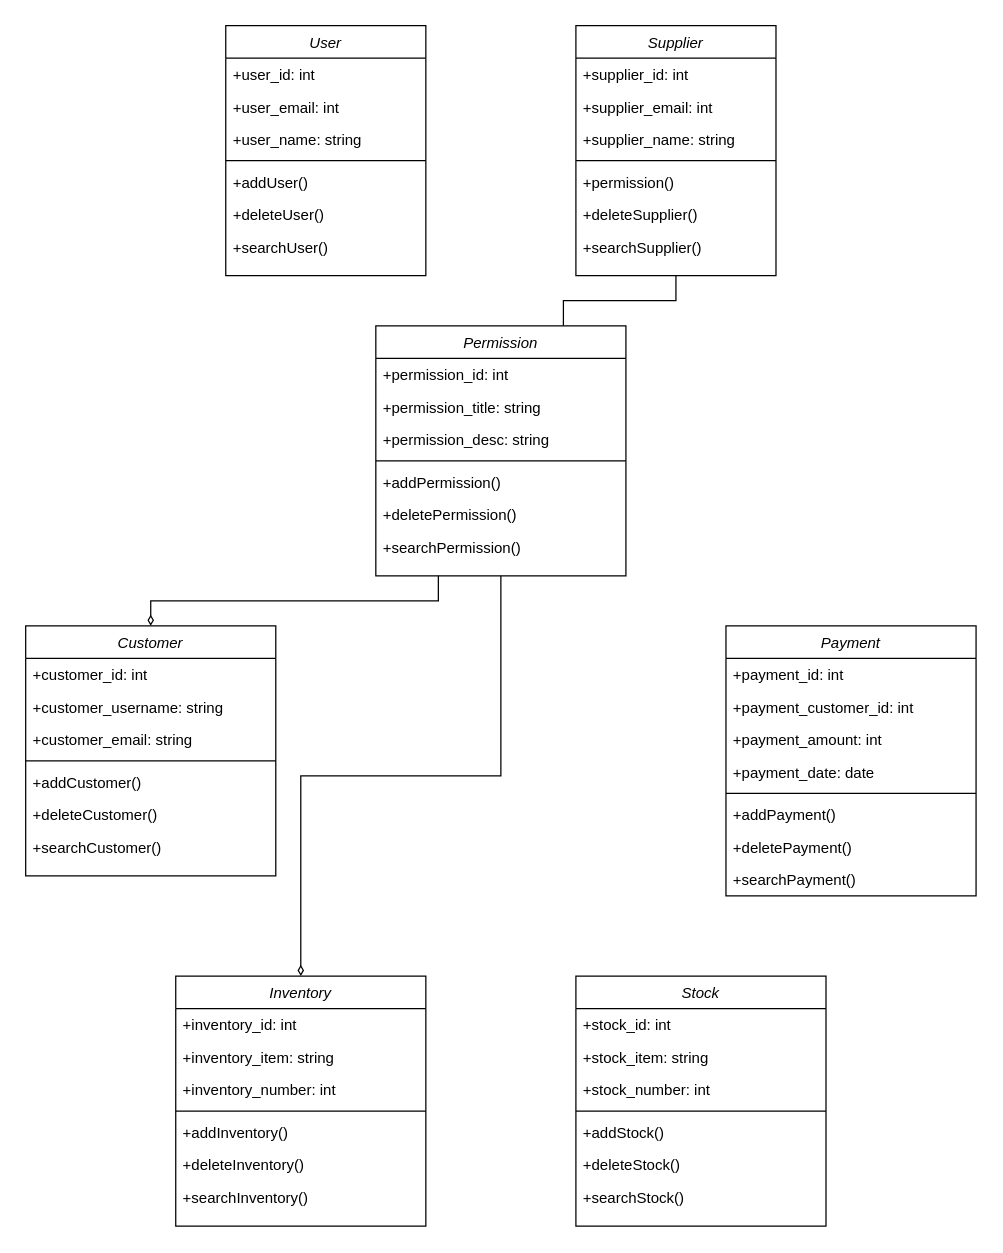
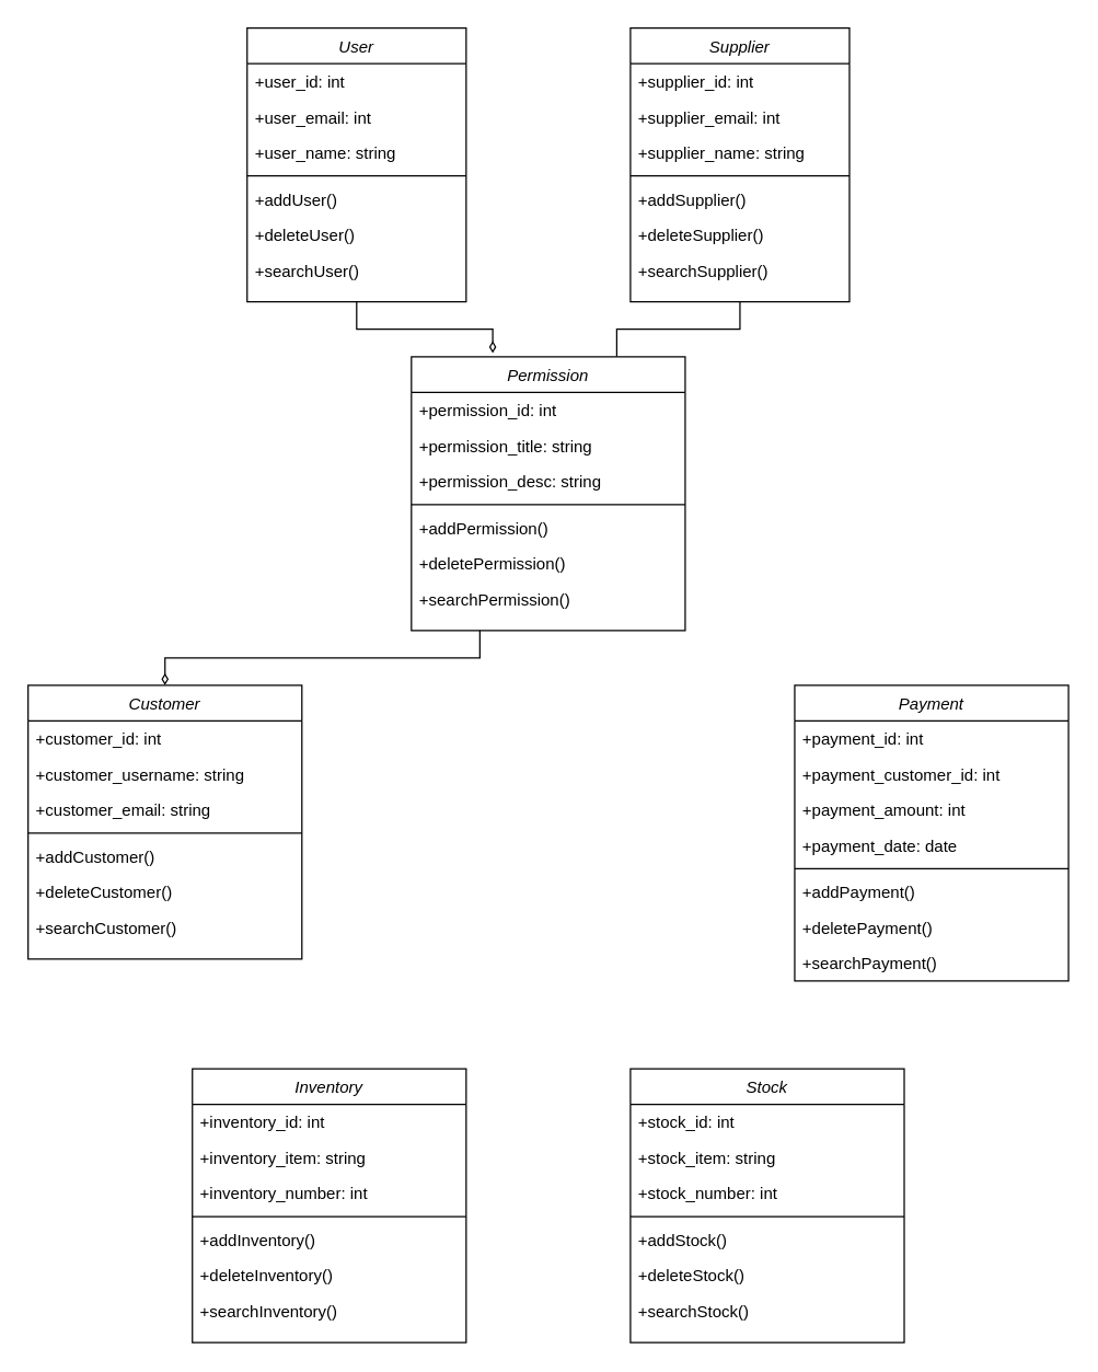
  <mxCell id="0" />
  <mxCell id="1" parent="0" />
+ <mxCell id="2" style="edgeStyle=orthogonalEdgeStyle;rounded=0;orthogonalLoop=1;jettySize=auto;html=1;exitX=0.5;exitY=1;exitDx=0;exitDy=0;entryX=0.297;entryY=-0.013;entryDx=0;entryDy=0;entryPerimeter=0;endArrow=diamondThin;endFill=0;" edge="1" parent="1" source="3" target="22"><mxGeometry relative="1" as="geometry" /></mxCell>
  <mxCell id="3" value="User" style="swimlane;fontStyle=2;align=center;verticalAlign=top;childLayout=stackLayout;horizontal=1;startSize=26;horizontalStack=0;resizeParent=1;resizeLast=0;collapsible=1;marginBottom=0;rounded=0;shadow=0;strokeWidth=1;" parent="1" vertex="1"><mxGeometry x="180" y="20" width="160" height="200" as="geometry"><mxRectangle x="230" y="140" width="160" height="26" as="alternateBounds" /></mxGeometry></mxCell>
  <mxCell id="4" value="+user_id: int" style="text;align=left;verticalAlign=top;spacingLeft=4;spacingRight=4;overflow=hidden;rotatable=0;points=[[0,0.5],[1,0.5]];portConstraint=eastwest;" parent="3" vertex="1"><mxGeometry y="26" width="160" height="26" as="geometry" /></mxCell>
  <mxCell id="5" value="+user_email: int" style="text;align=left;verticalAlign=top;spacingLeft=4;spacingRight=4;overflow=hidden;rotatable=0;points=[[0,0.5],[1,0.5]];portConstraint=eastwest;rounded=0;shadow=0;html=0;" parent="3" vertex="1"><mxGeometry y="52" width="160" height="26" as="geometry" /></mxCell>
  <mxCell id="6" value="+user_name: string" style="text;align=left;verticalAlign=top;spacingLeft=4;spacingRight=4;overflow=hidden;rotatable=0;points=[[0,0.5],[1,0.5]];portConstraint=eastwest;rounded=0;shadow=0;html=0;" parent="3" vertex="1"><mxGeometry y="78" width="160" height="26" as="geometry" /></mxCell>
  <mxCell id="7" value="" style="line;html=1;strokeWidth=1;align=left;verticalAlign=middle;spacingTop=-1;spacingLeft=3;spacingRight=3;rotatable=0;labelPosition=right;points=[];portConstraint=eastwest;" parent="3" vertex="1"><mxGeometry y="104" width="160" height="8" as="geometry" /></mxCell>
  <mxCell id="8" value="+addUser()" style="text;align=left;verticalAlign=top;spacingLeft=4;spacingRight=4;overflow=hidden;rotatable=0;points=[[0,0.5],[1,0.5]];portConstraint=eastwest;" parent="3" vertex="1"><mxGeometry y="112" width="160" height="26" as="geometry" /></mxCell>
  <mxCell id="9" value="+deleteUser()" style="text;align=left;verticalAlign=top;spacingLeft=4;spacingRight=4;overflow=hidden;rotatable=0;points=[[0,0.5],[1,0.5]];portConstraint=eastwest;" vertex="1" parent="3"><mxGeometry y="138" width="160" height="26" as="geometry" /></mxCell>
  <mxCell id="10" value="+searchUser()" style="text;align=left;verticalAlign=top;spacingLeft=4;spacingRight=4;overflow=hidden;rotatable=0;points=[[0,0.5],[1,0.5]];portConstraint=eastwest;" vertex="1" parent="3"><mxGeometry y="164" width="160" height="26" as="geometry" /></mxCell>
  <mxCell id="11" style="edgeStyle=orthogonalEdgeStyle;rounded=0;orthogonalLoop=1;jettySize=auto;html=1;exitX=0.5;exitY=1;exitDx=0;exitDy=0;entryX=0.75;entryY=0;entryDx=0;entryDy=0;endArrow=none;endFill=0;" edge="1" parent="1" source="12" target="22"><mxGeometry relative="1" as="geometry" /></mxCell>
  <mxCell id="12" value="Supplier" style="swimlane;fontStyle=2;align=center;verticalAlign=top;childLayout=stackLayout;horizontal=1;startSize=26;horizontalStack=0;resizeParent=1;resizeLast=0;collapsible=1;marginBottom=0;rounded=0;shadow=0;strokeWidth=1;" vertex="1" parent="1"><mxGeometry x="460" y="20" width="160" height="200" as="geometry"><mxRectangle x="230" y="140" width="160" height="26" as="alternateBounds" /></mxGeometry></mxCell>
  <mxCell id="13" value="+supplier_id: int" style="text;align=left;verticalAlign=top;spacingLeft=4;spacingRight=4;overflow=hidden;rotatable=0;points=[[0,0.5],[1,0.5]];portConstraint=eastwest;" vertex="1" parent="12"><mxGeometry y="26" width="160" height="26" as="geometry" /></mxCell>
  <mxCell id="14" value="+supplier_email: int" style="text;align=left;verticalAlign=top;spacingLeft=4;spacingRight=4;overflow=hidden;rotatable=0;points=[[0,0.5],[1,0.5]];portConstraint=eastwest;rounded=0;shadow=0;html=0;" vertex="1" parent="12"><mxGeometry y="52" width="160" height="26" as="geometry" /></mxCell>
  <mxCell id="15" value="+supplier_name: string" style="text;align=left;verticalAlign=top;spacingLeft=4;spacingRight=4;overflow=hidden;rotatable=0;points=[[0,0.5],[1,0.5]];portConstraint=eastwest;rounded=0;shadow=0;html=0;" vertex="1" parent="12"><mxGeometry y="78" width="160" height="26" as="geometry" /></mxCell>
  <mxCell id="16" value="" style="line;html=1;strokeWidth=1;align=left;verticalAlign=middle;spacingTop=-1;spacingLeft=3;spacingRight=3;rotatable=0;labelPosition=right;points=[];portConstraint=eastwest;" vertex="1" parent="12"><mxGeometry y="104" width="160" height="8" as="geometry" /></mxCell>
- <mxCell id="17" value="+permission()" style="text;align=left;verticalAlign=top;spacingLeft=4;spacingRight=4;overflow=hidden;rotatable=0;points=[[0,0.5],[1,0.5]];portConstraint=eastwest;" vertex="1" parent="12"><mxGeometry y="112" width="160" height="26" as="geometry" /></mxCell>
+ <mxCell id="17" value="+addSupplier()" style="text;align=left;verticalAlign=top;spacingLeft=4;spacingRight=4;overflow=hidden;rotatable=0;points=[[0,0.5],[1,0.5]];portConstraint=eastwest;" vertex="1" parent="12"><mxGeometry y="112" width="160" height="26" as="geometry" /></mxCell>
  <mxCell id="18" value="+deleteSupplier()" style="text;align=left;verticalAlign=top;spacingLeft=4;spacingRight=4;overflow=hidden;rotatable=0;points=[[0,0.5],[1,0.5]];portConstraint=eastwest;" vertex="1" parent="12"><mxGeometry y="138" width="160" height="26" as="geometry" /></mxCell>
  <mxCell id="19" value="+searchSupplier()" style="text;align=left;verticalAlign=top;spacingLeft=4;spacingRight=4;overflow=hidden;rotatable=0;points=[[0,0.5],[1,0.5]];portConstraint=eastwest;" vertex="1" parent="12"><mxGeometry y="164" width="160" height="26" as="geometry" /></mxCell>
  <mxCell id="20" style="edgeStyle=orthogonalEdgeStyle;rounded=0;orthogonalLoop=1;jettySize=auto;html=1;exitX=0.25;exitY=1;exitDx=0;exitDy=0;entryX=0.5;entryY=0;entryDx=0;entryDy=0;endArrow=diamondThin;endFill=0;" edge="1" parent="1" source="22" target="30"><mxGeometry relative="1" as="geometry" /></mxCell>
- <mxCell id="21" style="edgeStyle=orthogonalEdgeStyle;rounded=0;orthogonalLoop=1;jettySize=auto;html=1;exitX=0.5;exitY=1;exitDx=0;exitDy=0;endArrow=diamondThin;endFill=0;" edge="1" parent="1" source="22" target="47"><mxGeometry relative="1" as="geometry" /></mxCell>
  <mxCell id="22" value="Permission" style="swimlane;fontStyle=2;align=center;verticalAlign=top;childLayout=stackLayout;horizontal=1;startSize=26;horizontalStack=0;resizeParent=1;resizeLast=0;collapsible=1;marginBottom=0;rounded=0;shadow=0;strokeWidth=1;" vertex="1" parent="1"><mxGeometry x="300" y="260" width="200" height="200" as="geometry"><mxRectangle x="230" y="140" width="160" height="26" as="alternateBounds" /></mxGeometry></mxCell>
  <mxCell id="23" value="+permission_id: int" style="text;align=left;verticalAlign=top;spacingLeft=4;spacingRight=4;overflow=hidden;rotatable=0;points=[[0,0.5],[1,0.5]];portConstraint=eastwest;" vertex="1" parent="22"><mxGeometry y="26" width="200" height="26" as="geometry" /></mxCell>
  <mxCell id="24" value="+permission_title: string" style="text;align=left;verticalAlign=top;spacingLeft=4;spacingRight=4;overflow=hidden;rotatable=0;points=[[0,0.5],[1,0.5]];portConstraint=eastwest;rounded=0;shadow=0;html=0;" vertex="1" parent="22"><mxGeometry y="52" width="200" height="26" as="geometry" /></mxCell>
  <mxCell id="25" value="+permission_desc: string" style="text;align=left;verticalAlign=top;spacingLeft=4;spacingRight=4;overflow=hidden;rotatable=0;points=[[0,0.5],[1,0.5]];portConstraint=eastwest;rounded=0;shadow=0;html=0;" vertex="1" parent="22"><mxGeometry y="78" width="200" height="26" as="geometry" /></mxCell>
  <mxCell id="26" value="" style="line;html=1;strokeWidth=1;align=left;verticalAlign=middle;spacingTop=-1;spacingLeft=3;spacingRight=3;rotatable=0;labelPosition=right;points=[];portConstraint=eastwest;" vertex="1" parent="22"><mxGeometry y="104" width="200" height="8" as="geometry" /></mxCell>
  <mxCell id="27" value="+addPermission()" style="text;align=left;verticalAlign=top;spacingLeft=4;spacingRight=4;overflow=hidden;rotatable=0;points=[[0,0.5],[1,0.5]];portConstraint=eastwest;" vertex="1" parent="22"><mxGeometry y="112" width="200" height="26" as="geometry" /></mxCell>
  <mxCell id="28" value="+deletePermission()" style="text;align=left;verticalAlign=top;spacingLeft=4;spacingRight=4;overflow=hidden;rotatable=0;points=[[0,0.5],[1,0.5]];portConstraint=eastwest;" vertex="1" parent="22"><mxGeometry y="138" width="200" height="26" as="geometry" /></mxCell>
  <mxCell id="29" value="+searchPermission()" style="text;align=left;verticalAlign=top;spacingLeft=4;spacingRight=4;overflow=hidden;rotatable=0;points=[[0,0.5],[1,0.5]];portConstraint=eastwest;" vertex="1" parent="22"><mxGeometry y="164" width="200" height="26" as="geometry" /></mxCell>
  <mxCell id="30" value="Customer" style="swimlane;fontStyle=2;align=center;verticalAlign=top;childLayout=stackLayout;horizontal=1;startSize=26;horizontalStack=0;resizeParent=1;resizeLast=0;collapsible=1;marginBottom=0;rounded=0;shadow=0;strokeWidth=1;" vertex="1" parent="1"><mxGeometry x="20" y="500" width="200" height="200" as="geometry"><mxRectangle x="230" y="140" width="160" height="26" as="alternateBounds" /></mxGeometry></mxCell>
  <mxCell id="31" value="+customer_id: int" style="text;align=left;verticalAlign=top;spacingLeft=4;spacingRight=4;overflow=hidden;rotatable=0;points=[[0,0.5],[1,0.5]];portConstraint=eastwest;" vertex="1" parent="30"><mxGeometry y="26" width="200" height="26" as="geometry" /></mxCell>
  <mxCell id="32" value="+customer_username: string" style="text;align=left;verticalAlign=top;spacingLeft=4;spacingRight=4;overflow=hidden;rotatable=0;points=[[0,0.5],[1,0.5]];portConstraint=eastwest;rounded=0;shadow=0;html=0;" vertex="1" parent="30"><mxGeometry y="52" width="200" height="26" as="geometry" /></mxCell>
  <mxCell id="33" value="+customer_email: string" style="text;align=left;verticalAlign=top;spacingLeft=4;spacingRight=4;overflow=hidden;rotatable=0;points=[[0,0.5],[1,0.5]];portConstraint=eastwest;rounded=0;shadow=0;html=0;" vertex="1" parent="30"><mxGeometry y="78" width="200" height="26" as="geometry" /></mxCell>
  <mxCell id="34" value="" style="line;html=1;strokeWidth=1;align=left;verticalAlign=middle;spacingTop=-1;spacingLeft=3;spacingRight=3;rotatable=0;labelPosition=right;points=[];portConstraint=eastwest;" vertex="1" parent="30"><mxGeometry y="104" width="200" height="8" as="geometry" /></mxCell>
  <mxCell id="35" value="+addCustomer()" style="text;align=left;verticalAlign=top;spacingLeft=4;spacingRight=4;overflow=hidden;rotatable=0;points=[[0,0.5],[1,0.5]];portConstraint=eastwest;" vertex="1" parent="30"><mxGeometry y="112" width="200" height="26" as="geometry" /></mxCell>
  <mxCell id="36" value="+deleteCustomer()" style="text;align=left;verticalAlign=top;spacingLeft=4;spacingRight=4;overflow=hidden;rotatable=0;points=[[0,0.5],[1,0.5]];portConstraint=eastwest;" vertex="1" parent="30"><mxGeometry y="138" width="200" height="26" as="geometry" /></mxCell>
  <mxCell id="37" value="+searchCustomer()" style="text;align=left;verticalAlign=top;spacingLeft=4;spacingRight=4;overflow=hidden;rotatable=0;points=[[0,0.5],[1,0.5]];portConstraint=eastwest;" vertex="1" parent="30"><mxGeometry y="164" width="200" height="26" as="geometry" /></mxCell>
  <mxCell id="38" value="Payment" style="swimlane;fontStyle=2;align=center;verticalAlign=top;childLayout=stackLayout;horizontal=1;startSize=26;horizontalStack=0;resizeParent=1;resizeLast=0;collapsible=1;marginBottom=0;rounded=0;shadow=0;strokeWidth=1;" vertex="1" parent="1"><mxGeometry x="580" y="500" width="200" height="216" as="geometry"><mxRectangle x="230" y="140" width="160" height="26" as="alternateBounds" /></mxGeometry></mxCell>
  <mxCell id="39" value="+payment_id: int" style="text;align=left;verticalAlign=top;spacingLeft=4;spacingRight=4;overflow=hidden;rotatable=0;points=[[0,0.5],[1,0.5]];portConstraint=eastwest;" vertex="1" parent="38"><mxGeometry y="26" width="200" height="26" as="geometry" /></mxCell>
  <mxCell id="40" value="+payment_customer_id: int" style="text;align=left;verticalAlign=top;spacingLeft=4;spacingRight=4;overflow=hidden;rotatable=0;points=[[0,0.5],[1,0.5]];portConstraint=eastwest;rounded=0;shadow=0;html=0;" vertex="1" parent="38"><mxGeometry y="52" width="200" height="26" as="geometry" /></mxCell>
  <mxCell id="41" value="+payment_amount: int" style="text;align=left;verticalAlign=top;spacingLeft=4;spacingRight=4;overflow=hidden;rotatable=0;points=[[0,0.5],[1,0.5]];portConstraint=eastwest;rounded=0;shadow=0;html=0;" vertex="1" parent="38"><mxGeometry y="78" width="200" height="26" as="geometry" /></mxCell>
  <mxCell id="42" value="+payment_date: date" style="text;align=left;verticalAlign=top;spacingLeft=4;spacingRight=4;overflow=hidden;rotatable=0;points=[[0,0.5],[1,0.5]];portConstraint=eastwest;rounded=0;shadow=0;html=0;" vertex="1" parent="38"><mxGeometry y="104" width="200" height="26" as="geometry" /></mxCell>
  <mxCell id="43" value="" style="line;html=1;strokeWidth=1;align=left;verticalAlign=middle;spacingTop=-1;spacingLeft=3;spacingRight=3;rotatable=0;labelPosition=right;points=[];portConstraint=eastwest;" vertex="1" parent="38"><mxGeometry y="130" width="200" height="8" as="geometry" /></mxCell>
  <mxCell id="44" value="+addPayment()" style="text;align=left;verticalAlign=top;spacingLeft=4;spacingRight=4;overflow=hidden;rotatable=0;points=[[0,0.5],[1,0.5]];portConstraint=eastwest;" vertex="1" parent="38"><mxGeometry y="138" width="200" height="26" as="geometry" /></mxCell>
  <mxCell id="45" value="+deletePayment()" style="text;align=left;verticalAlign=top;spacingLeft=4;spacingRight=4;overflow=hidden;rotatable=0;points=[[0,0.5],[1,0.5]];portConstraint=eastwest;" vertex="1" parent="38"><mxGeometry y="164" width="200" height="26" as="geometry" /></mxCell>
  <mxCell id="46" value="+searchPayment()" style="text;align=left;verticalAlign=top;spacingLeft=4;spacingRight=4;overflow=hidden;rotatable=0;points=[[0,0.5],[1,0.5]];portConstraint=eastwest;" vertex="1" parent="38"><mxGeometry y="190" width="200" height="26" as="geometry" /></mxCell>
  <mxCell id="47" value="Inventory" style="swimlane;fontStyle=2;align=center;verticalAlign=top;childLayout=stackLayout;horizontal=1;startSize=26;horizontalStack=0;resizeParent=1;resizeLast=0;collapsible=1;marginBottom=0;rounded=0;shadow=0;strokeWidth=1;" vertex="1" parent="1"><mxGeometry x="140" y="780" width="200" height="200" as="geometry"><mxRectangle x="230" y="140" width="160" height="26" as="alternateBounds" /></mxGeometry></mxCell>
  <mxCell id="48" value="+inventory_id: int" style="text;align=left;verticalAlign=top;spacingLeft=4;spacingRight=4;overflow=hidden;rotatable=0;points=[[0,0.5],[1,0.5]];portConstraint=eastwest;" vertex="1" parent="47"><mxGeometry y="26" width="200" height="26" as="geometry" /></mxCell>
  <mxCell id="49" value="+inventory_item: string" style="text;align=left;verticalAlign=top;spacingLeft=4;spacingRight=4;overflow=hidden;rotatable=0;points=[[0,0.5],[1,0.5]];portConstraint=eastwest;rounded=0;shadow=0;html=0;" vertex="1" parent="47"><mxGeometry y="52" width="200" height="26" as="geometry" /></mxCell>
  <mxCell id="50" value="+inventory_number: int" style="text;align=left;verticalAlign=top;spacingLeft=4;spacingRight=4;overflow=hidden;rotatable=0;points=[[0,0.5],[1,0.5]];portConstraint=eastwest;rounded=0;shadow=0;html=0;" vertex="1" parent="47"><mxGeometry y="78" width="200" height="26" as="geometry" /></mxCell>
  <mxCell id="51" value="" style="line;html=1;strokeWidth=1;align=left;verticalAlign=middle;spacingTop=-1;spacingLeft=3;spacingRight=3;rotatable=0;labelPosition=right;points=[];portConstraint=eastwest;" vertex="1" parent="47"><mxGeometry y="104" width="200" height="8" as="geometry" /></mxCell>
  <mxCell id="52" value="+addInventory()" style="text;align=left;verticalAlign=top;spacingLeft=4;spacingRight=4;overflow=hidden;rotatable=0;points=[[0,0.5],[1,0.5]];portConstraint=eastwest;" vertex="1" parent="47"><mxGeometry y="112" width="200" height="26" as="geometry" /></mxCell>
  <mxCell id="53" value="+deleteInventory()" style="text;align=left;verticalAlign=top;spacingLeft=4;spacingRight=4;overflow=hidden;rotatable=0;points=[[0,0.5],[1,0.5]];portConstraint=eastwest;" vertex="1" parent="47"><mxGeometry y="138" width="200" height="26" as="geometry" /></mxCell>
  <mxCell id="54" value="+searchInventory()" style="text;align=left;verticalAlign=top;spacingLeft=4;spacingRight=4;overflow=hidden;rotatable=0;points=[[0,0.5],[1,0.5]];portConstraint=eastwest;" vertex="1" parent="47"><mxGeometry y="164" width="200" height="26" as="geometry" /></mxCell>
  <mxCell id="55" value="Stock" style="swimlane;fontStyle=2;align=center;verticalAlign=top;childLayout=stackLayout;horizontal=1;startSize=26;horizontalStack=0;resizeParent=1;resizeLast=0;collapsible=1;marginBottom=0;rounded=0;shadow=0;strokeWidth=1;" vertex="1" parent="1"><mxGeometry x="460" y="780" width="200" height="200" as="geometry"><mxRectangle x="230" y="140" width="160" height="26" as="alternateBounds" /></mxGeometry></mxCell>
  <mxCell id="56" value="+stock_id: int" style="text;align=left;verticalAlign=top;spacingLeft=4;spacingRight=4;overflow=hidden;rotatable=0;points=[[0,0.5],[1,0.5]];portConstraint=eastwest;" vertex="1" parent="55"><mxGeometry y="26" width="200" height="26" as="geometry" /></mxCell>
  <mxCell id="57" value="+stock_item: string" style="text;align=left;verticalAlign=top;spacingLeft=4;spacingRight=4;overflow=hidden;rotatable=0;points=[[0,0.5],[1,0.5]];portConstraint=eastwest;rounded=0;shadow=0;html=0;" vertex="1" parent="55"><mxGeometry y="52" width="200" height="26" as="geometry" /></mxCell>
  <mxCell id="58" value="+stock_number: int" style="text;align=left;verticalAlign=top;spacingLeft=4;spacingRight=4;overflow=hidden;rotatable=0;points=[[0,0.5],[1,0.5]];portConstraint=eastwest;rounded=0;shadow=0;html=0;" vertex="1" parent="55"><mxGeometry y="78" width="200" height="26" as="geometry" /></mxCell>
  <mxCell id="59" value="" style="line;html=1;strokeWidth=1;align=left;verticalAlign=middle;spacingTop=-1;spacingLeft=3;spacingRight=3;rotatable=0;labelPosition=right;points=[];portConstraint=eastwest;" vertex="1" parent="55"><mxGeometry y="104" width="200" height="8" as="geometry" /></mxCell>
  <mxCell id="60" value="+addStock()" style="text;align=left;verticalAlign=top;spacingLeft=4;spacingRight=4;overflow=hidden;rotatable=0;points=[[0,0.5],[1,0.5]];portConstraint=eastwest;" vertex="1" parent="55"><mxGeometry y="112" width="200" height="26" as="geometry" /></mxCell>
  <mxCell id="61" value="+deleteStock()" style="text;align=left;verticalAlign=top;spacingLeft=4;spacingRight=4;overflow=hidden;rotatable=0;points=[[0,0.5],[1,0.5]];portConstraint=eastwest;" vertex="1" parent="55"><mxGeometry y="138" width="200" height="26" as="geometry" /></mxCell>
  <mxCell id="62" value="+searchStock()" style="text;align=left;verticalAlign=top;spacingLeft=4;spacingRight=4;overflow=hidden;rotatable=0;points=[[0,0.5],[1,0.5]];portConstraint=eastwest;" vertex="1" parent="55"><mxGeometry y="164" width="200" height="26" as="geometry" /></mxCell>
